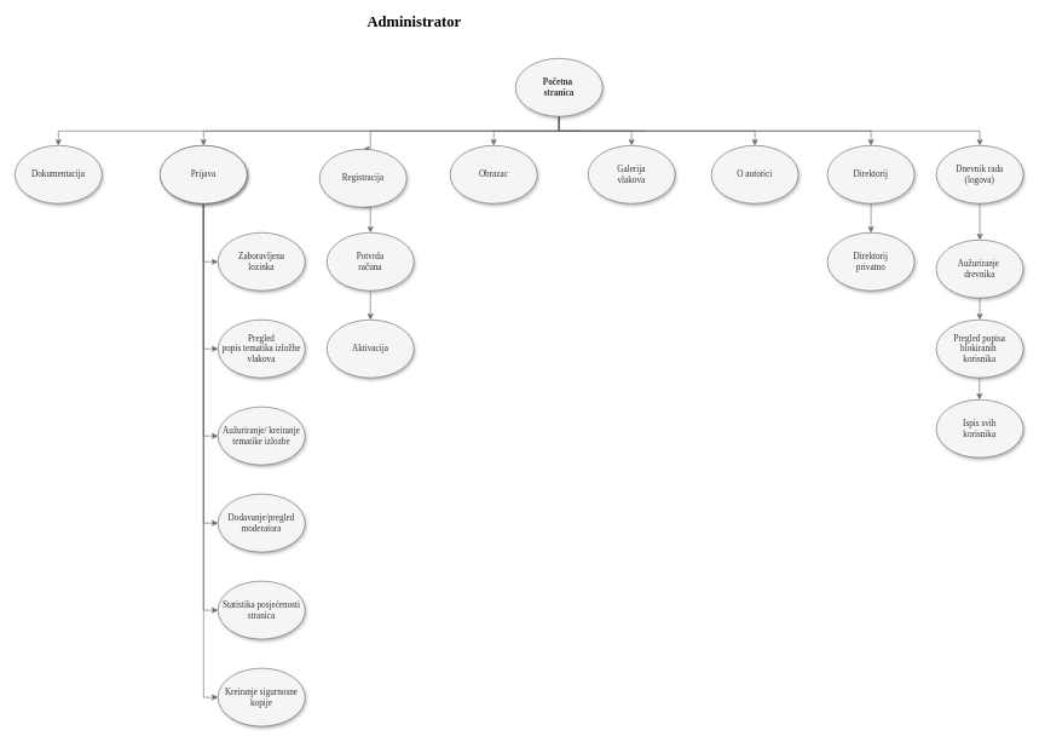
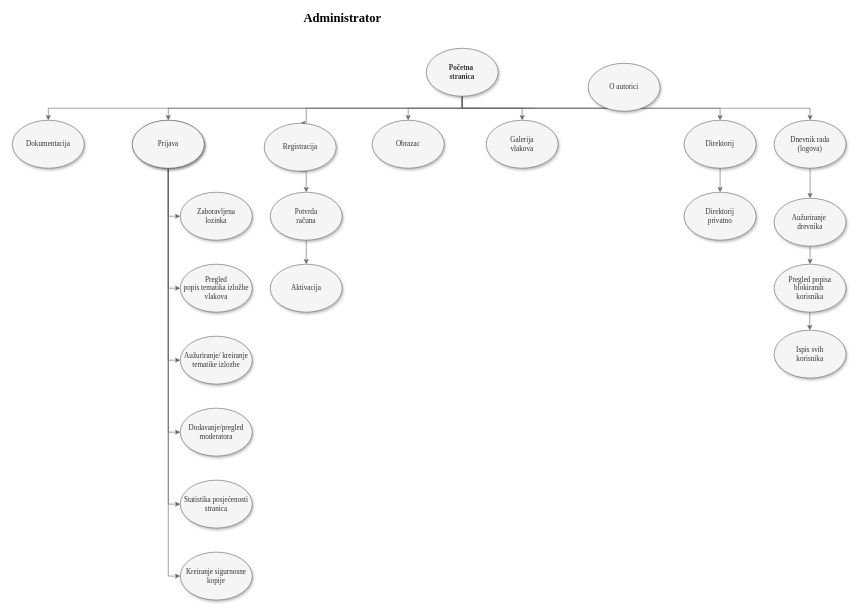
  <mxCell id="0" />
  <mxCell id="1" parent="0" />
  <mxCell id="2" style="edgeStyle=orthogonalEdgeStyle;rounded=0;orthogonalLoop=1;jettySize=auto;html=1;entryX=0.5;entryY=0;entryDx=0;entryDy=0;fillColor=#f5f5f5;strokeColor=#666666;" parent="1" target="24" edge="1"><mxGeometry relative="1" as="geometry"><mxPoint x="890" y="180" as="sourcePoint" /><Array as="points"><mxPoint x="890" y="180" /><mxPoint x="80" y="180" /></Array></mxGeometry></mxCell>
  <mxCell id="3" style="edgeStyle=orthogonalEdgeStyle;rounded=0;orthogonalLoop=1;jettySize=auto;html=1;entryX=0.5;entryY=0;entryDx=0;entryDy=0;fillColor=#f5f5f5;strokeColor=#666666;" parent="1" target="18" edge="1"><mxGeometry relative="1" as="geometry"><mxPoint x="800" y="180" as="sourcePoint" /><Array as="points"><mxPoint x="800" y="180" /><mxPoint x="510" y="180" /></Array></mxGeometry></mxCell>
  <mxCell id="4" style="edgeStyle=orthogonalEdgeStyle;rounded=0;orthogonalLoop=1;jettySize=auto;html=1;entryX=0.5;entryY=0;entryDx=0;entryDy=0;fillColor=#f5f5f5;strokeColor=#666666;" parent="1" source="10" target="27" edge="1"><mxGeometry relative="1" as="geometry"><Array as="points"><mxPoint x="770" y="180" /><mxPoint x="680" y="180" /></Array></mxGeometry></mxCell>
  <mxCell id="5" style="edgeStyle=orthogonalEdgeStyle;rounded=0;orthogonalLoop=1;jettySize=auto;html=1;fillColor=#f5f5f5;strokeColor=#666666;" parent="1" source="10" target="28" edge="1"><mxGeometry relative="1" as="geometry"><Array as="points"><mxPoint x="770" y="180" /><mxPoint x="870" y="180" /></Array></mxGeometry></mxCell>
  <mxCell id="6" style="edgeStyle=orthogonalEdgeStyle;rounded=0;orthogonalLoop=1;jettySize=auto;html=1;entryX=0.5;entryY=0;entryDx=0;entryDy=0;fillColor=#f5f5f5;strokeColor=#666666;" parent="1" source="10" target="29" edge="1"><mxGeometry relative="1" as="geometry"><Array as="points"><mxPoint x="770" y="180" /><mxPoint x="1040" y="180" /></Array></mxGeometry></mxCell>
  <mxCell id="7" style="edgeStyle=orthogonalEdgeStyle;rounded=0;orthogonalLoop=1;jettySize=auto;html=1;entryX=0.5;entryY=0;entryDx=0;entryDy=0;fillColor=#f5f5f5;strokeColor=#666666;" parent="1" source="10" target="31" edge="1"><mxGeometry relative="1" as="geometry"><Array as="points"><mxPoint x="770" y="180" /><mxPoint x="1200" y="180" /></Array></mxGeometry></mxCell>
  <mxCell id="8" style="edgeStyle=orthogonalEdgeStyle;rounded=0;orthogonalLoop=1;jettySize=auto;html=1;entryX=0.5;entryY=0;entryDx=0;entryDy=0;fillColor=#f5f5f5;strokeColor=#666666;" parent="1" source="10" target="35" edge="1"><mxGeometry relative="1" as="geometry"><Array as="points"><mxPoint x="770" y="180" /><mxPoint x="1350" y="180" /></Array></mxGeometry></mxCell>
  <mxCell id="9" style="edgeStyle=orthogonalEdgeStyle;rounded=0;orthogonalLoop=1;jettySize=auto;html=1;fillColor=#f5f5f5;strokeColor=#666666;" parent="1" source="10" target="40" edge="1"><mxGeometry relative="1" as="geometry"><Array as="points"><mxPoint x="770" y="180" /><mxPoint x="280" y="180" /></Array></mxGeometry></mxCell>
  <mxCell id="10" value="&lt;b&gt;Početna&amp;nbsp;&lt;br&gt;stranica&lt;/b&gt;" style="ellipse;whiteSpace=wrap;html=1;rounded=0;shadow=1;comic=0;labelBackgroundColor=none;strokeWidth=1;fontFamily=Verdana;fontSize=12;align=center;fillColor=#f5f5f5;fontColor=#333333;strokeColor=#666666;" parent="1" vertex="1"><mxGeometry x="710" y="80" width="120" height="80" as="geometry" /></mxCell>
  <mxCell id="11" style="edgeStyle=orthogonalEdgeStyle;rounded=0;orthogonalLoop=1;jettySize=auto;html=1;exitX=0.5;exitY=1;exitDx=0;exitDy=0;entryX=0;entryY=0.5;entryDx=0;entryDy=0;fillColor=#f5f5f5;strokeColor=#666666;" parent="1" source="16" target="33" edge="1"><mxGeometry relative="1" as="geometry" /></mxCell>
  <mxCell id="12" style="edgeStyle=orthogonalEdgeStyle;rounded=0;orthogonalLoop=1;jettySize=auto;html=1;entryX=0;entryY=0.5;entryDx=0;entryDy=0;fillColor=#f5f5f5;strokeColor=#666666;" parent="1" source="16" target="23" edge="1"><mxGeometry relative="1" as="geometry" /></mxCell>
  <mxCell id="13" style="edgeStyle=orthogonalEdgeStyle;rounded=0;orthogonalLoop=1;jettySize=auto;html=1;entryX=0;entryY=0.5;entryDx=0;entryDy=0;fillColor=#f5f5f5;strokeColor=#666666;" parent="1" source="16" target="22" edge="1"><mxGeometry relative="1" as="geometry" /></mxCell>
  <mxCell id="14" style="edgeStyle=orthogonalEdgeStyle;rounded=0;orthogonalLoop=1;jettySize=auto;html=1;entryX=0;entryY=0.5;entryDx=0;entryDy=0;fillColor=#f5f5f5;strokeColor=#666666;" parent="1" source="16" target="25" edge="1"><mxGeometry relative="1" as="geometry" /></mxCell>
  <mxCell id="15" style="edgeStyle=orthogonalEdgeStyle;rounded=0;orthogonalLoop=1;jettySize=auto;html=1;entryX=0;entryY=0.5;entryDx=0;entryDy=0;fillColor=#f5f5f5;strokeColor=#666666;" parent="1" source="16" target="26" edge="1"><mxGeometry relative="1" as="geometry" /></mxCell>
  <mxCell id="16" value="&lt;span&gt;Prijava&lt;/span&gt;" style="ellipse;whiteSpace=wrap;html=1;rounded=0;shadow=1;comic=0;labelBackgroundColor=none;strokeWidth=1;fontFamily=Verdana;fontSize=12;align=center;fillColor=#f5f5f5;fontColor=#333333;strokeColor=#666666;" parent="1" vertex="1"><mxGeometry x="220" y="200" width="120" height="80" as="geometry" /></mxCell>
  <mxCell id="17" style="edgeStyle=orthogonalEdgeStyle;rounded=0;orthogonalLoop=1;jettySize=auto;html=1;exitX=0.5;exitY=1;exitDx=0;exitDy=0;entryX=0.5;entryY=0;entryDx=0;entryDy=0;fillColor=#f5f5f5;strokeColor=#666666;" parent="1" source="18" target="20" edge="1"><mxGeometry relative="1" as="geometry" /></mxCell>
  <mxCell id="18" value="&lt;span&gt;Registracija&lt;/span&gt;" style="ellipse;whiteSpace=wrap;html=1;rounded=0;shadow=1;comic=0;labelBackgroundColor=none;strokeWidth=1;fontFamily=Verdana;fontSize=12;align=center;fillColor=#f5f5f5;fontColor=#333333;strokeColor=#666666;" parent="1" vertex="1"><mxGeometry x="440" y="205" width="120" height="80" as="geometry" /></mxCell>
  <mxCell id="19" style="edgeStyle=orthogonalEdgeStyle;rounded=0;orthogonalLoop=1;jettySize=auto;html=1;exitX=0.5;exitY=1;exitDx=0;exitDy=0;entryX=0.5;entryY=0;entryDx=0;entryDy=0;fillColor=#f5f5f5;strokeColor=#666666;" parent="1" source="20" target="21" edge="1"><mxGeometry relative="1" as="geometry" /></mxCell>
  <mxCell id="20" value="&lt;span&gt;Potvrda&lt;br&gt;računa&lt;br&gt;&lt;/span&gt;" style="ellipse;whiteSpace=wrap;html=1;rounded=0;shadow=1;comic=0;labelBackgroundColor=none;strokeWidth=1;fontFamily=Verdana;fontSize=12;align=center;fillColor=#f5f5f5;fontColor=#333333;strokeColor=#666666;" parent="1" vertex="1"><mxGeometry x="450" y="320" width="120" height="80" as="geometry" /></mxCell>
  <mxCell id="21" value="&lt;span&gt;Aktivacija&lt;/span&gt;" style="ellipse;whiteSpace=wrap;html=1;rounded=0;shadow=1;comic=0;labelBackgroundColor=none;strokeWidth=1;fontFamily=Verdana;fontSize=12;align=center;fillColor=#f5f5f5;fontColor=#333333;strokeColor=#666666;" parent="1" vertex="1"><mxGeometry x="450" y="440" width="120" height="80" as="geometry" /></mxCell>
  <mxCell id="22" value="Pregled&lt;br&gt;popis tematika izložbe vlakova" style="ellipse;whiteSpace=wrap;html=1;rounded=0;shadow=1;comic=0;labelBackgroundColor=none;strokeWidth=1;fontFamily=Verdana;fontSize=12;align=center;fillColor=#f5f5f5;fontColor=#333333;strokeColor=#666666;" parent="1" vertex="1"><mxGeometry x="300" y="440" width="120" height="80" as="geometry" /></mxCell>
  <mxCell id="23" value="&lt;span&gt;Zaboravljena&lt;br&gt;lozinka&lt;br&gt;&lt;/span&gt;" style="ellipse;whiteSpace=wrap;html=1;rounded=0;shadow=1;comic=0;labelBackgroundColor=none;strokeWidth=1;fontFamily=Verdana;fontSize=12;align=center;fillColor=#f5f5f5;fontColor=#333333;strokeColor=#666666;" parent="1" vertex="1"><mxGeometry x="300" y="320" width="120" height="80" as="geometry" /></mxCell>
  <mxCell id="24" value="Dokumentacija" style="ellipse;whiteSpace=wrap;html=1;rounded=0;shadow=1;comic=0;labelBackgroundColor=none;strokeWidth=1;fontFamily=Verdana;fontSize=12;align=center;fillColor=#f5f5f5;fontColor=#333333;strokeColor=#666666;" parent="1" vertex="1"><mxGeometry x="20" y="200" width="120" height="80" as="geometry" /></mxCell>
  <mxCell id="25" value="&lt;span&gt;Aužuriranje/ kreiranje tematike izlozbe&lt;/span&gt;" style="ellipse;whiteSpace=wrap;html=1;rounded=0;shadow=1;comic=0;labelBackgroundColor=none;strokeWidth=1;fontFamily=Verdana;fontSize=12;align=center;fillColor=#f5f5f5;fontColor=#333333;strokeColor=#666666;" parent="1" vertex="1"><mxGeometry x="300" y="560" width="120" height="80" as="geometry" /></mxCell>
  <mxCell id="26" value="&lt;span&gt;Dodavanje/pregled moderatora&lt;/span&gt;" style="ellipse;whiteSpace=wrap;html=1;rounded=0;shadow=1;comic=0;labelBackgroundColor=none;strokeWidth=1;fontFamily=Verdana;fontSize=12;align=center;fillColor=#f5f5f5;fontColor=#333333;strokeColor=#666666;" parent="1" vertex="1"><mxGeometry x="300" y="680" width="120" height="80" as="geometry" /></mxCell>
  <mxCell id="27" value="&lt;span&gt;Obrazac&lt;/span&gt;" style="ellipse;whiteSpace=wrap;html=1;rounded=0;shadow=1;comic=0;labelBackgroundColor=none;strokeWidth=1;fontFamily=Verdana;fontSize=12;align=center;fillColor=#f5f5f5;fontColor=#333333;strokeColor=#666666;" parent="1" vertex="1"><mxGeometry x="620" y="200" width="120" height="80" as="geometry" /></mxCell>
  <mxCell id="28" value="&lt;span&gt;Galerija&lt;br&gt;vlakova&lt;br&gt;&lt;/span&gt;" style="ellipse;whiteSpace=wrap;html=1;rounded=0;shadow=1;comic=0;labelBackgroundColor=none;strokeWidth=1;fontFamily=Verdana;fontSize=12;align=center;fillColor=#f5f5f5;fontColor=#333333;strokeColor=#666666;" parent="1" vertex="1"><mxGeometry x="810" y="200" width="120" height="80" as="geometry" /></mxCell>
- <mxCell id="29" value="&lt;span&gt;O autorici&lt;/span&gt;" style="ellipse;whiteSpace=wrap;html=1;rounded=0;shadow=1;comic=0;labelBackgroundColor=none;strokeWidth=1;fontFamily=Verdana;fontSize=12;align=center;fillColor=#f5f5f5;fontColor=#333333;strokeColor=#666666;" parent="1" vertex="1"><mxGeometry x="980" y="200" width="120" height="80" as="geometry" /></mxCell>
+ <mxCell id="29" value="&lt;span&gt;O autorici&lt;/span&gt;" style="ellipse;whiteSpace=wrap;html=1;rounded=0;shadow=1;comic=0;labelBackgroundColor=none;strokeWidth=1;fontFamily=Verdana;fontSize=12;align=center;fillColor=#f5f5f5;fontColor=#333333;strokeColor=#666666;" parent="1" vertex="1"><mxGeometry x="980" y="105" width="120" height="80" as="geometry" /></mxCell>
  <mxCell id="30" style="edgeStyle=orthogonalEdgeStyle;rounded=0;orthogonalLoop=1;jettySize=auto;html=1;exitX=0.5;exitY=1;exitDx=0;exitDy=0;entryX=0.5;entryY=0;entryDx=0;entryDy=0;fillColor=#f5f5f5;strokeColor=#666666;" parent="1" source="31" target="32" edge="1"><mxGeometry relative="1" as="geometry" /></mxCell>
  <mxCell id="31" value="Direktorij" style="ellipse;whiteSpace=wrap;html=1;rounded=0;shadow=1;comic=0;labelBackgroundColor=none;strokeWidth=1;fontFamily=Verdana;fontSize=12;align=center;fillColor=#f5f5f5;fontColor=#333333;strokeColor=#666666;" parent="1" vertex="1"><mxGeometry x="1140" y="200" width="120" height="80" as="geometry" /></mxCell>
  <mxCell id="32" value="Direktorij&lt;br&gt;privatno" style="ellipse;whiteSpace=wrap;html=1;rounded=0;shadow=1;comic=0;labelBackgroundColor=none;strokeWidth=1;fontFamily=Verdana;fontSize=12;align=center;fillColor=#f5f5f5;fontColor=#333333;strokeColor=#666666;" parent="1" vertex="1"><mxGeometry x="1140" y="320" width="120" height="80" as="geometry" /></mxCell>
  <mxCell id="33" value="Statistika posjećenosti stranica" style="ellipse;whiteSpace=wrap;html=1;rounded=0;shadow=1;comic=0;labelBackgroundColor=none;strokeWidth=1;fontFamily=Verdana;fontSize=12;align=center;fillColor=#f5f5f5;fontColor=#333333;strokeColor=#666666;" parent="1" vertex="1"><mxGeometry x="300" y="800" width="120" height="80" as="geometry" /></mxCell>
  <mxCell id="34" value="" style="edgeStyle=orthogonalEdgeStyle;rounded=0;orthogonalLoop=1;jettySize=auto;html=1;fillColor=#f5f5f5;strokeColor=#666666;" parent="1" source="35" target="37" edge="1"><mxGeometry relative="1" as="geometry" /></mxCell>
  <mxCell id="35" value="Dnevnik rada&lt;br&gt;(logova)" style="ellipse;whiteSpace=wrap;html=1;rounded=0;shadow=1;comic=0;labelBackgroundColor=none;strokeWidth=1;fontFamily=Verdana;fontSize=12;align=center;fillColor=#f5f5f5;fontColor=#333333;strokeColor=#666666;" parent="1" vertex="1"><mxGeometry x="1290" y="200" width="120" height="80" as="geometry" /></mxCell>
  <mxCell id="36" style="edgeStyle=orthogonalEdgeStyle;rounded=0;orthogonalLoop=1;jettySize=auto;html=1;exitX=0.5;exitY=1;exitDx=0;exitDy=0;entryX=0.5;entryY=0;entryDx=0;entryDy=0;fillColor=#f5f5f5;strokeColor=#666666;" parent="1" source="37" target="38" edge="1"><mxGeometry relative="1" as="geometry" /></mxCell>
  <mxCell id="37" value="Aužuriranje&amp;nbsp;&lt;br&gt;drevnika&lt;br&gt;" style="ellipse;whiteSpace=wrap;html=1;rounded=0;shadow=1;comic=0;labelBackgroundColor=none;strokeWidth=1;fontFamily=Verdana;fontSize=12;align=center;fillColor=#f5f5f5;fontColor=#333333;strokeColor=#666666;" parent="1" vertex="1"><mxGeometry x="1290" y="330" width="120" height="80" as="geometry" /></mxCell>
  <mxCell id="38" value="Pregled popisa blokiranih&amp;nbsp;&lt;br&gt;korisnika" style="ellipse;whiteSpace=wrap;html=1;rounded=0;shadow=1;comic=0;labelBackgroundColor=none;strokeWidth=1;fontFamily=Verdana;fontSize=12;align=center;fillColor=#f5f5f5;fontColor=#333333;strokeColor=#666666;" parent="1" vertex="1"><mxGeometry x="1290" y="440" width="120" height="80" as="geometry" /></mxCell>
  <mxCell id="39" style="edgeStyle=orthogonalEdgeStyle;rounded=0;orthogonalLoop=1;jettySize=auto;html=1;entryX=0;entryY=0.5;entryDx=0;entryDy=0;strokeColor=#666666;" edge="1" parent="1" source="40" target="43"><mxGeometry relative="1" as="geometry" /></mxCell>
  <mxCell id="40" value="&lt;span&gt;Prijava&lt;/span&gt;" style="ellipse;whiteSpace=wrap;html=1;rounded=0;shadow=1;comic=0;labelBackgroundColor=none;strokeWidth=1;fontFamily=Verdana;fontSize=12;align=center;fillColor=#f5f5f5;fontColor=#333333;strokeColor=#666666;" parent="1" vertex="1"><mxGeometry x="220" y="200" width="120" height="80" as="geometry" /></mxCell>
  <mxCell id="41" value="Ispis svih &lt;br&gt;korisnika" style="ellipse;whiteSpace=wrap;html=1;rounded=0;shadow=1;comic=0;labelBackgroundColor=none;strokeWidth=1;fontFamily=Verdana;fontSize=12;align=center;fillColor=#f5f5f5;fontColor=#333333;strokeColor=#666666;" parent="1" vertex="1"><mxGeometry x="1290" y="550" width="120" height="80" as="geometry" /></mxCell>
  <mxCell id="42" style="edgeStyle=orthogonalEdgeStyle;rounded=0;orthogonalLoop=1;jettySize=auto;html=1;exitX=0.5;exitY=1;exitDx=0;exitDy=0;entryX=0.5;entryY=0;entryDx=0;entryDy=0;fillColor=#f5f5f5;strokeColor=#666666;" parent="1" edge="1"><mxGeometry relative="1" as="geometry"><mxPoint x="1349.5" y="520" as="sourcePoint" /><mxPoint x="1349.5" y="550" as="targetPoint" /></mxGeometry></mxCell>
  <mxCell id="43" value="Kreiranje sigurnosne kopije" style="ellipse;whiteSpace=wrap;html=1;rounded=0;shadow=1;comic=0;labelBackgroundColor=none;strokeWidth=1;fontFamily=Verdana;fontSize=12;align=center;fillColor=#f5f5f5;fontColor=#333333;strokeColor=#666666;" vertex="1" parent="1"><mxGeometry x="300" y="920" width="120" height="80" as="geometry" /></mxCell>
  <mxCell id="44" value="&lt;font face=&quot;Verdana&quot; size=&quot;1&quot;&gt;&lt;b style=&quot;font-size: 21px&quot;&gt;Administrator&lt;/b&gt;&lt;/font&gt;" style="text;html=1;align=center;verticalAlign=middle;resizable=0;points=[];autosize=1;" vertex="1" parent="1"><mxGeometry x="480" y="20" width="180" height="20" as="geometry" /></mxCell>
